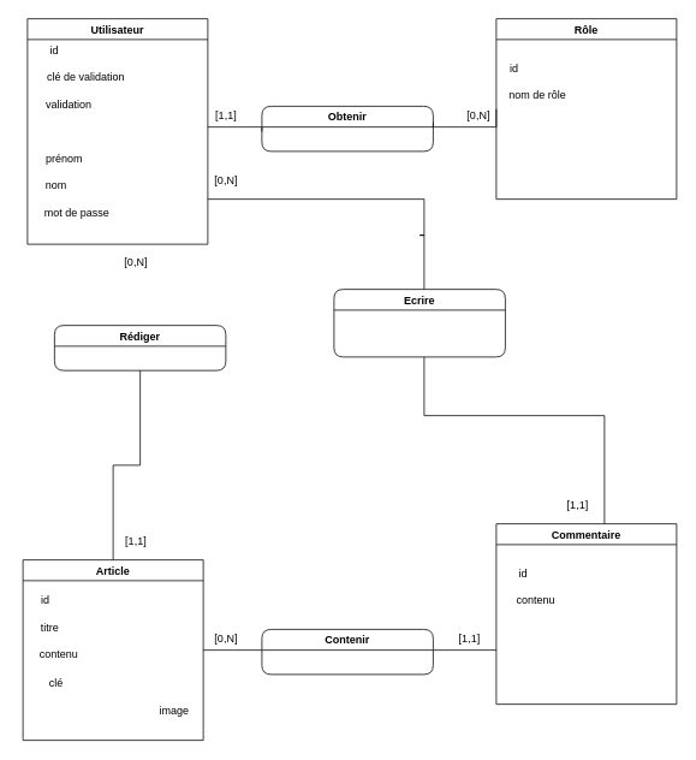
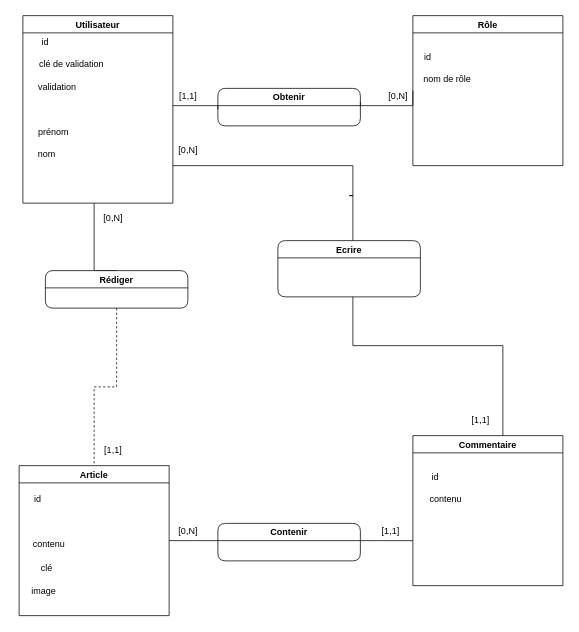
  <mxCell id="0" />
  <mxCell id="1" parent="0" />
+ <mxCell id="2" value="" style="edgeStyle=orthogonalEdgeStyle;rounded=0;orthogonalLoop=1;jettySize=auto;html=1;entryX=0.5;entryY=0;entryDx=0;entryDy=0;endArrow=none;endFill=0;" parent="1" source="5" target="26" edge="1"><mxGeometry relative="1" as="geometry"><mxPoint x="130" y="445" as="targetPoint" /><Array as="points"><mxPoint x="125" y="330" /><mxPoint x="125" y="330" /></Array></mxGeometry></mxCell>
  <mxCell id="3" value="" style="edgeStyle=orthogonalEdgeStyle;rounded=0;orthogonalLoop=1;jettySize=auto;html=1;endArrow=none;endFill=0;" parent="1" source="5" edge="1"><mxGeometry relative="1" as="geometry"><mxPoint x="290" y="145" as="targetPoint" /><Array as="points"><mxPoint x="290" y="140" /></Array></mxGeometry></mxCell>
  <mxCell id="4" value="" style="edgeStyle=orthogonalEdgeStyle;rounded=0;orthogonalLoop=1;jettySize=auto;html=1;endArrow=none;endFill=0;" parent="1" source="5" edge="1"><mxGeometry relative="1" as="geometry"><mxPoint x="470" y="260" as="targetPoint" /><Array as="points"><mxPoint x="470" y="220" /></Array></mxGeometry></mxCell>
  <mxCell id="5" value="Utilisateur" style="swimlane;startSize=23;" parent="1" vertex="1"><mxGeometry x="30" y="20" width="200" height="250" as="geometry" /></mxCell>
  <mxCell id="6" value="id" style="text;html=1;strokeColor=none;fillColor=none;align=center;verticalAlign=middle;whiteSpace=wrap;rounded=0;" parent="5" vertex="1"><mxGeometry y="20" width="60" height="30" as="geometry" /></mxCell>
  <mxCell id="7" value="clé de validation" style="text;html=1;strokeColor=none;fillColor=none;align=center;verticalAlign=middle;whiteSpace=wrap;rounded=0;" parent="5" vertex="1"><mxGeometry y="50" width="130" height="30" as="geometry" /></mxCell>
  <mxCell id="8" value="validation" style="text;html=1;strokeColor=none;fillColor=none;align=center;verticalAlign=middle;whiteSpace=wrap;rounded=0;" parent="5" vertex="1"><mxGeometry x="1" y="80" width="90" height="30" as="geometry" /></mxCell>
  <mxCell id="9" value="prénom" style="text;html=1;strokeColor=none;fillColor=none;align=center;verticalAlign=middle;whiteSpace=wrap;rounded=0;" parent="5" vertex="1"><mxGeometry x="11" y="141" width="60" height="30" as="geometry" /></mxCell>
  <mxCell id="10" value="nom" style="text;html=1;strokeColor=none;fillColor=none;align=center;verticalAlign=middle;whiteSpace=wrap;rounded=0;" parent="5" vertex="1"><mxGeometry x="2" y="170" width="60" height="30" as="geometry" /></mxCell>
- <mxCell id="11" value="mot de passe" style="text;html=1;strokeColor=none;fillColor=none;align=center;verticalAlign=middle;whiteSpace=wrap;rounded=0;" parent="5" vertex="1"><mxGeometry x="8" y="200" width="94" height="30" as="geometry" /></mxCell>
  <mxCell id="12" value="" style="edgeStyle=orthogonalEdgeStyle;rounded=0;orthogonalLoop=1;jettySize=auto;html=1;endArrow=none;endFill=0;" parent="1" source="13" edge="1"><mxGeometry relative="1" as="geometry"><mxPoint x="290" y="720" as="targetPoint" /></mxGeometry></mxCell>
  <mxCell id="13" value="Article" style="swimlane;startSize=23;" parent="1" vertex="1"><mxGeometry x="25" y="620" width="200" height="200" as="geometry" /></mxCell>
  <mxCell id="14" value="id" style="text;html=1;strokeColor=none;fillColor=none;align=center;verticalAlign=middle;whiteSpace=wrap;rounded=0;" parent="13" vertex="1"><mxGeometry x="-5" y="30" width="60" height="30" as="geometry" /></mxCell>
- <mxCell id="15" value="titre" style="text;html=1;strokeColor=none;fillColor=none;align=center;verticalAlign=middle;whiteSpace=wrap;rounded=0;" parent="13" vertex="1"><mxGeometry y="60" width="60" height="30" as="geometry" /></mxCell>
  <mxCell id="16" value="contenu" style="text;html=1;strokeColor=none;fillColor=none;align=center;verticalAlign=middle;whiteSpace=wrap;rounded=0;" parent="13" vertex="1"><mxGeometry x="10" y="90" width="60" height="30" as="geometry" /></mxCell>
  <mxCell id="17" value="clé" style="text;html=1;strokeColor=none;fillColor=none;align=center;verticalAlign=middle;whiteSpace=wrap;rounded=0;" parent="13" vertex="1"><mxGeometry x="7" y="122" width="60" height="30" as="geometry" /></mxCell>
- <mxCell id="18" value="image&lt;br&gt;" style="text;html=1;strokeColor=none;fillColor=none;align=center;verticalAlign=middle;whiteSpace=wrap;rounded=0;" parent="13" vertex="1"><mxGeometry x="138" y="152" width="60" height="30" as="geometry" /></mxCell>
+ <mxCell id="18" value="image&lt;br&gt;" style="text;html=1;strokeColor=none;fillColor=none;align=center;verticalAlign=middle;whiteSpace=wrap;rounded=0;" parent="13" vertex="1"><mxGeometry x="3" y="152" width="60" height="30" as="geometry" /></mxCell>
  <mxCell id="19" value="Commentaire" style="swimlane;rounded=0;fillColor=default;" parent="1" vertex="1"><mxGeometry x="550" y="580" width="200" height="200" as="geometry" /></mxCell>
  <mxCell id="20" value="id" style="text;html=1;strokeColor=none;fillColor=none;align=center;verticalAlign=middle;whiteSpace=wrap;rounded=0;" parent="19" vertex="1"><mxGeometry y="40" width="60" height="30" as="geometry" /></mxCell>
  <mxCell id="21" value="contenu" style="text;html=1;strokeColor=none;fillColor=none;align=center;verticalAlign=middle;whiteSpace=wrap;rounded=0;" parent="19" vertex="1"><mxGeometry x="14" y="70" width="60" height="30" as="geometry" /></mxCell>
  <mxCell id="22" value="Rôle" style="swimlane;rounded=0;fillColor=default;" parent="1" vertex="1"><mxGeometry x="550" y="20" width="200" height="200" as="geometry" /></mxCell>
  <mxCell id="23" value="id" style="text;html=1;strokeColor=none;fillColor=none;align=center;verticalAlign=middle;whiteSpace=wrap;rounded=0;" parent="22" vertex="1"><mxGeometry x="-10" y="40" width="60" height="30" as="geometry" /></mxCell>
  <mxCell id="24" value="nom de rôle" style="text;html=1;strokeColor=none;fillColor=none;align=center;verticalAlign=middle;whiteSpace=wrap;rounded=0;" parent="22" vertex="1"><mxGeometry x="-4" y="70" width="100" height="30" as="geometry" /></mxCell>
- <mxCell id="25" value="" style="edgeStyle=orthogonalEdgeStyle;rounded=0;orthogonalLoop=1;jettySize=auto;html=1;endArrow=none;endFill=0;" parent="1" source="26" target="13" edge="1"><mxGeometry relative="1" as="geometry" /></mxCell>
+ <mxCell id="25" value="" style="edgeStyle=orthogonalEdgeStyle;rounded=0;orthogonalLoop=1;jettySize=auto;html=1;endArrow=none;endFill=0;dashed=1;" parent="1" source="26" target="13" edge="1"><mxGeometry relative="1" as="geometry" /></mxCell>
  <mxCell id="26" value="Rédiger" style="swimlane;rounded=1;startSize=23;" parent="1" vertex="1"><mxGeometry x="60" y="360" width="190" height="50" as="geometry" /></mxCell>
  <mxCell id="27" value="" style="edgeStyle=orthogonalEdgeStyle;rounded=0;orthogonalLoop=1;jettySize=auto;html=1;endArrow=none;endFill=0;" parent="1" source="28" edge="1"><mxGeometry relative="1" as="geometry"><Array as="points"><mxPoint x="510" y="720" /><mxPoint x="510" y="720" /></Array><mxPoint x="550" y="720" as="targetPoint" /></mxGeometry></mxCell>
  <mxCell id="28" value="Contenir" style="swimlane;rounded=1;startSize=23;" parent="1" vertex="1"><mxGeometry x="290" y="697" width="190" height="50" as="geometry" /></mxCell>
  <mxCell id="29" value="Obtenir" style="swimlane;rounded=1;startSize=23;" parent="1" vertex="1"><mxGeometry x="290" y="117" width="190" height="50" as="geometry" /></mxCell>
  <mxCell id="30" value="" style="edgeStyle=orthogonalEdgeStyle;rounded=0;orthogonalLoop=1;jettySize=auto;html=1;endArrow=none;endFill=0;" parent="1" source="32" edge="1"><mxGeometry relative="1" as="geometry"><mxPoint x="470" y="260" as="targetPoint" /><Array as="points"><mxPoint x="470" y="260" /><mxPoint x="465" y="260" /></Array></mxGeometry></mxCell>
  <mxCell id="31" value="" style="edgeStyle=orthogonalEdgeStyle;rounded=0;orthogonalLoop=1;jettySize=auto;html=1;endArrow=none;endFill=0;" parent="1" source="32" edge="1"><mxGeometry relative="1" as="geometry"><mxPoint x="670" y="580" as="targetPoint" /><Array as="points"><mxPoint x="470" y="460" /><mxPoint x="670" y="460" /></Array></mxGeometry></mxCell>
  <mxCell id="32" value="Ecrire" style="swimlane;rounded=1;startSize=23;" parent="1" vertex="1"><mxGeometry x="370" y="320" width="190" height="75" as="geometry" /></mxCell>
  <mxCell id="33" value="" style="edgeStyle=orthogonalEdgeStyle;rounded=0;orthogonalLoop=1;jettySize=auto;html=1;endArrow=none;endFill=0;" parent="1" source="24" edge="1"><mxGeometry relative="1" as="geometry"><mxPoint x="480" y="135" as="targetPoint" /><Array as="points"><mxPoint x="550" y="140" /><mxPoint x="480" y="140" /></Array></mxGeometry></mxCell>
  <mxCell id="34" value="[1,1]" style="text;html=1;align=center;verticalAlign=middle;resizable=0;points=[];autosize=1;strokeColor=none;fillColor=none;" parent="1" vertex="1"><mxGeometry x="230" y="117" width="40" height="20" as="geometry" /></mxCell>
  <mxCell id="35" value="[0,N]" style="text;html=1;align=center;verticalAlign=middle;resizable=0;points=[];autosize=1;strokeColor=none;fillColor=none;" parent="1" vertex="1"><mxGeometry x="510" y="117" width="40" height="20" as="geometry" /></mxCell>
  <mxCell id="36" value="[0,N]" style="text;html=1;align=center;verticalAlign=middle;resizable=0;points=[];autosize=1;strokeColor=none;fillColor=none;" parent="1" vertex="1"><mxGeometry x="130" y="280" width="40" height="20" as="geometry" /></mxCell>
  <mxCell id="37" value="[1,1]" style="text;html=1;align=center;verticalAlign=middle;resizable=0;points=[];autosize=1;strokeColor=none;fillColor=none;" parent="1" vertex="1"><mxGeometry x="130" y="590" width="40" height="20" as="geometry" /></mxCell>
  <mxCell id="38" value="[0,N]" style="text;html=1;align=center;verticalAlign=middle;resizable=0;points=[];autosize=1;strokeColor=none;fillColor=none;" parent="1" vertex="1"><mxGeometry x="230" y="697" width="40" height="20" as="geometry" /></mxCell>
  <mxCell id="39" value="[1,1]" style="text;html=1;align=center;verticalAlign=middle;resizable=0;points=[];autosize=1;strokeColor=none;fillColor=none;" parent="1" vertex="1"><mxGeometry x="500" y="697" width="40" height="20" as="geometry" /></mxCell>
  <mxCell id="40" value="[0,N]" style="text;html=1;align=center;verticalAlign=middle;resizable=0;points=[];autosize=1;strokeColor=none;fillColor=none;" parent="1" vertex="1"><mxGeometry x="230" y="190" width="40" height="20" as="geometry" /></mxCell>
  <mxCell id="41" value="[1,1]" style="text;html=1;align=center;verticalAlign=middle;resizable=0;points=[];autosize=1;strokeColor=none;fillColor=none;" parent="1" vertex="1"><mxGeometry x="620" y="550" width="40" height="20" as="geometry" /></mxCell>
